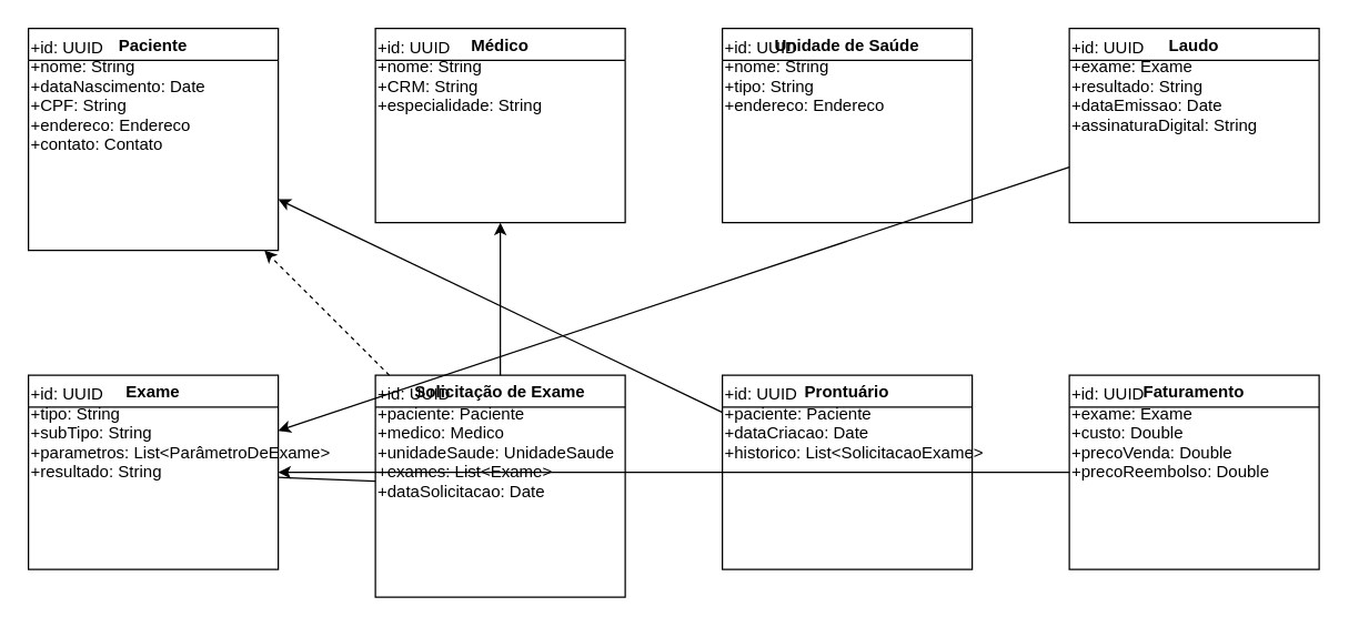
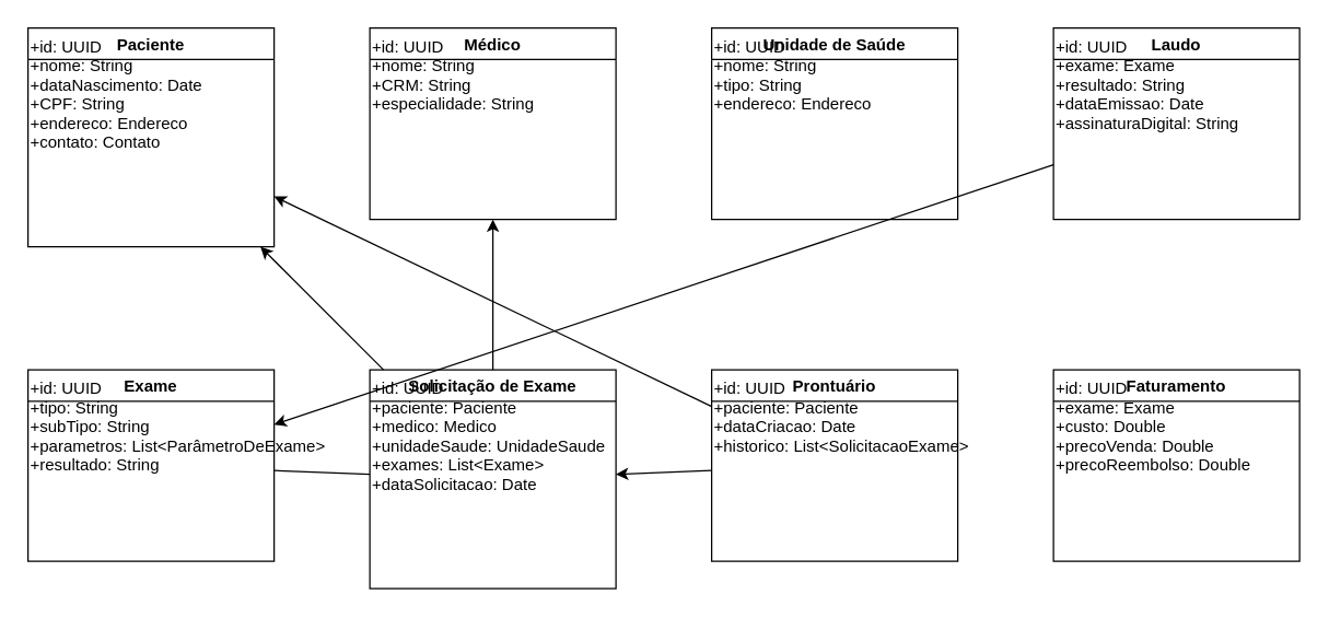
  <mxCell id="0" />
  <mxCell id="1" parent="0" />
  <mxCell id="2" value="Paciente" style="swimlane" vertex="1" parent="1"><mxGeometry x="20" y="20" width="180" height="160" as="geometry" /></mxCell>
  <mxCell id="3" value="+id: UUID&#10;+nome: String&#10;+dataNascimento: Date&#10;+CPF: String&#10;+endereco: Endereco&#10;+contato: Contato" style="text" vertex="1" parent="2"><mxGeometry width="180" height="100" as="geometry" /></mxCell>
  <mxCell id="4" value="Médico" style="swimlane" vertex="1" parent="1"><mxGeometry x="270" y="20" width="180" height="140" as="geometry" /></mxCell>
  <mxCell id="5" value="+id: UUID&#10;+nome: String&#10;+CRM: String&#10;+especialidade: String" style="text" vertex="1" parent="4"><mxGeometry width="180" height="80" as="geometry" /></mxCell>
  <mxCell id="6" value="Unidade de Saúde" style="swimlane" vertex="1" parent="1"><mxGeometry x="520" y="20" width="180" height="140" as="geometry" /></mxCell>
  <mxCell id="7" value="+id: UUID&#10;+nome: String&#10;+tipo: String&#10;+endereco: Endereco" style="text" vertex="1" parent="6"><mxGeometry width="180" height="80" as="geometry" /></mxCell>
  <mxCell id="8" value="Exame" style="swimlane" vertex="1" parent="1"><mxGeometry x="20" y="270" width="180" height="140" as="geometry" /></mxCell>
  <mxCell id="9" value="+id: UUID&#10;+tipo: String&#10;+subTipo: String&#10;+parametros: List&lt;ParâmetroDeExame&gt;&#10;+resultado: String" style="text" vertex="1" parent="8"><mxGeometry width="180" height="100" as="geometry" /></mxCell>
  <mxCell id="10" value="Solicitação de Exame" style="swimlane" vertex="1" parent="1"><mxGeometry x="270" y="270" width="180" height="160" as="geometry" /></mxCell>
  <mxCell id="11" value="+id: UUID&#10;+paciente: Paciente&#10;+medico: Medico&#10;+unidadeSaude: UnidadeSaude&#10;+exames: List&lt;Exame&gt;&#10;+dataSolicitacao: Date" style="text" vertex="1" parent="10"><mxGeometry width="180" height="120" as="geometry" /></mxCell>
  <mxCell id="12" value="Prontuário" style="swimlane" vertex="1" parent="1"><mxGeometry x="520" y="270" width="180" height="140" as="geometry" /></mxCell>
  <mxCell id="13" value="+id: UUID&#10;+paciente: Paciente&#10;+dataCriacao: Date&#10;+historico: List&lt;SolicitacaoExame&gt;" style="text" vertex="1" parent="12"><mxGeometry width="180" height="100" as="geometry" /></mxCell>
  <mxCell id="14" value="Laudo" style="swimlane" vertex="1" parent="1"><mxGeometry x="770" y="20" width="180" height="140" as="geometry" /></mxCell>
  <mxCell id="15" value="+id: UUID&#10;+exame: Exame&#10;+resultado: String&#10;+dataEmissao: Date&#10;+assinaturaDigital: String" style="text" vertex="1" parent="14"><mxGeometry width="180" height="100" as="geometry" /></mxCell>
  <mxCell id="16" value="Faturamento" style="swimlane" vertex="1" parent="1"><mxGeometry x="770" y="270" width="180" height="140" as="geometry" /></mxCell>
  <mxCell id="17" value="+id: UUID&#10;+exame: Exame&#10;+custo: Double&#10;+precoVenda: Double&#10;+precoReembolso: Double" style="text" vertex="1" parent="16"><mxGeometry width="180" height="100" as="geometry" /></mxCell>
- <mxCell id="18" edge="1" parent="1" source="10" target="2" style="dashed=1;"><mxGeometry relative="1" as="geometry" /></mxCell>
+ <mxCell id="18" edge="1" parent="1" source="10" target="2"><mxGeometry relative="1" as="geometry" /></mxCell>
  <mxCell id="19" edge="1" parent="1" source="10" target="4"><mxGeometry relative="1" as="geometry" /></mxCell>
  <mxCell id="20" edge="1" parent="1" source="10" target="8" style="endArrow=none;"><mxGeometry relative="1" as="geometry" /></mxCell>
  <mxCell id="21" edge="1" parent="1" source="12" target="2"><mxGeometry relative="1" as="geometry" /></mxCell>
+ <mxCell id="22" edge="1" parent="1" source="12" target="10"><mxGeometry relative="1" as="geometry" /></mxCell>
  <mxCell id="23" edge="1" parent="1" source="14" target="8"><mxGeometry relative="1" as="geometry" /></mxCell>
- <mxCell id="24" edge="1" parent="1" source="16" target="8"><mxGeometry relative="1" as="geometry" /></mxCell>
